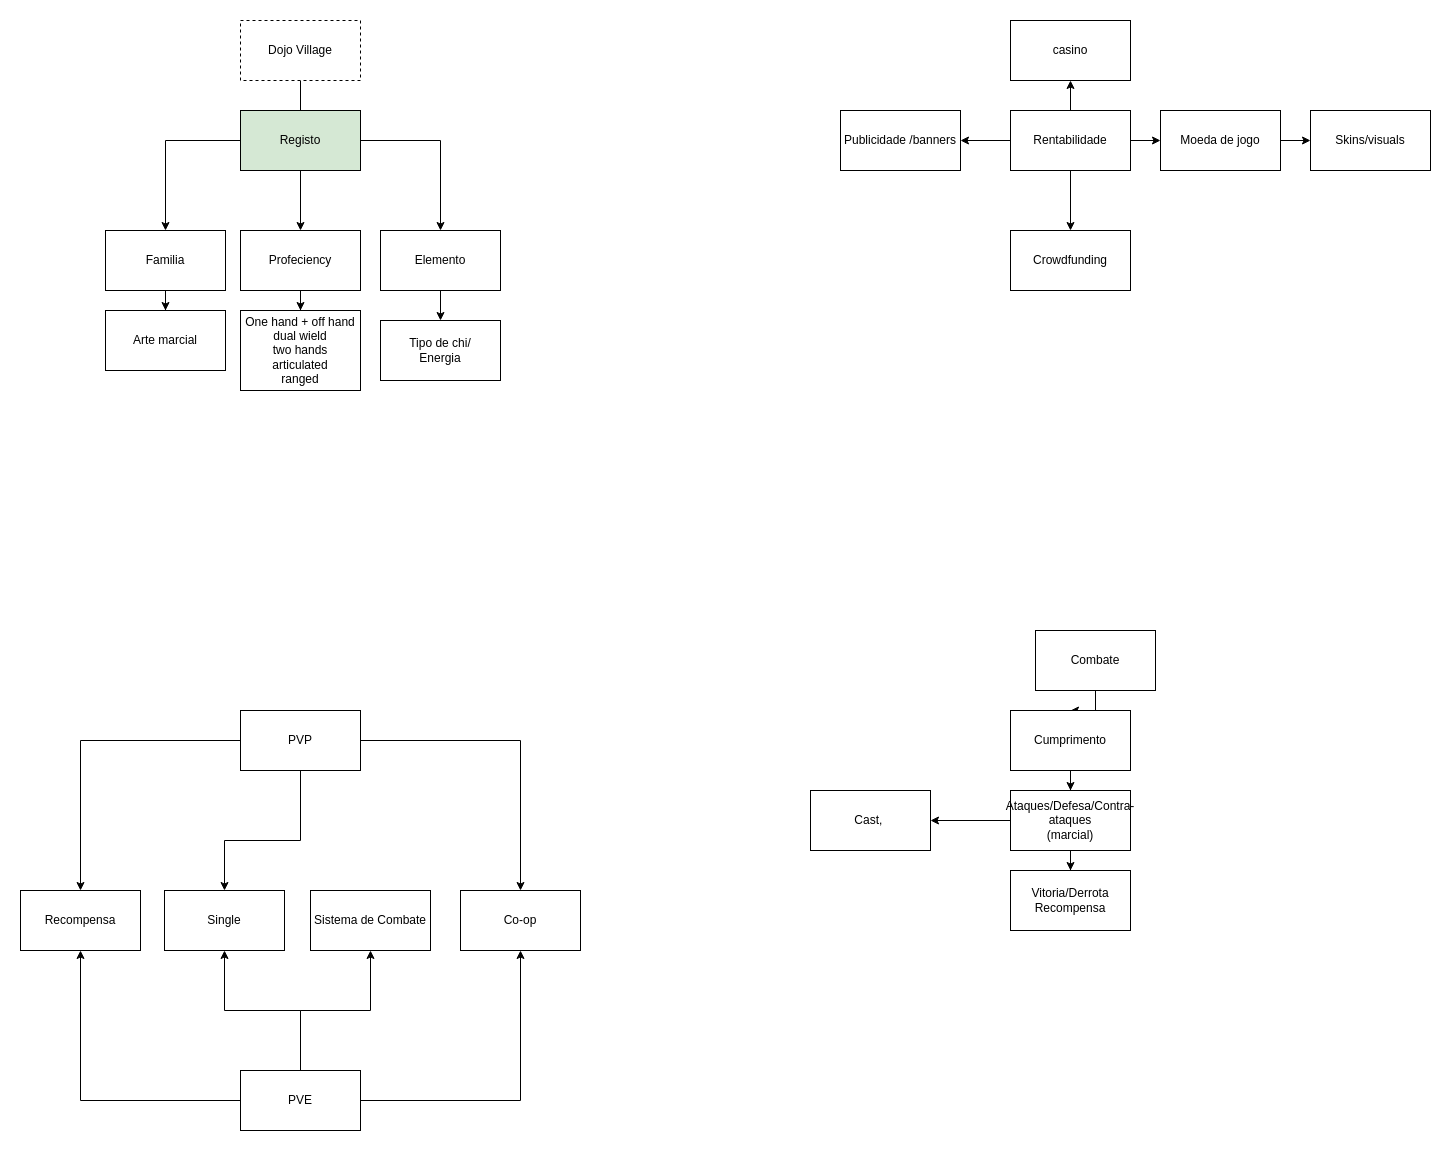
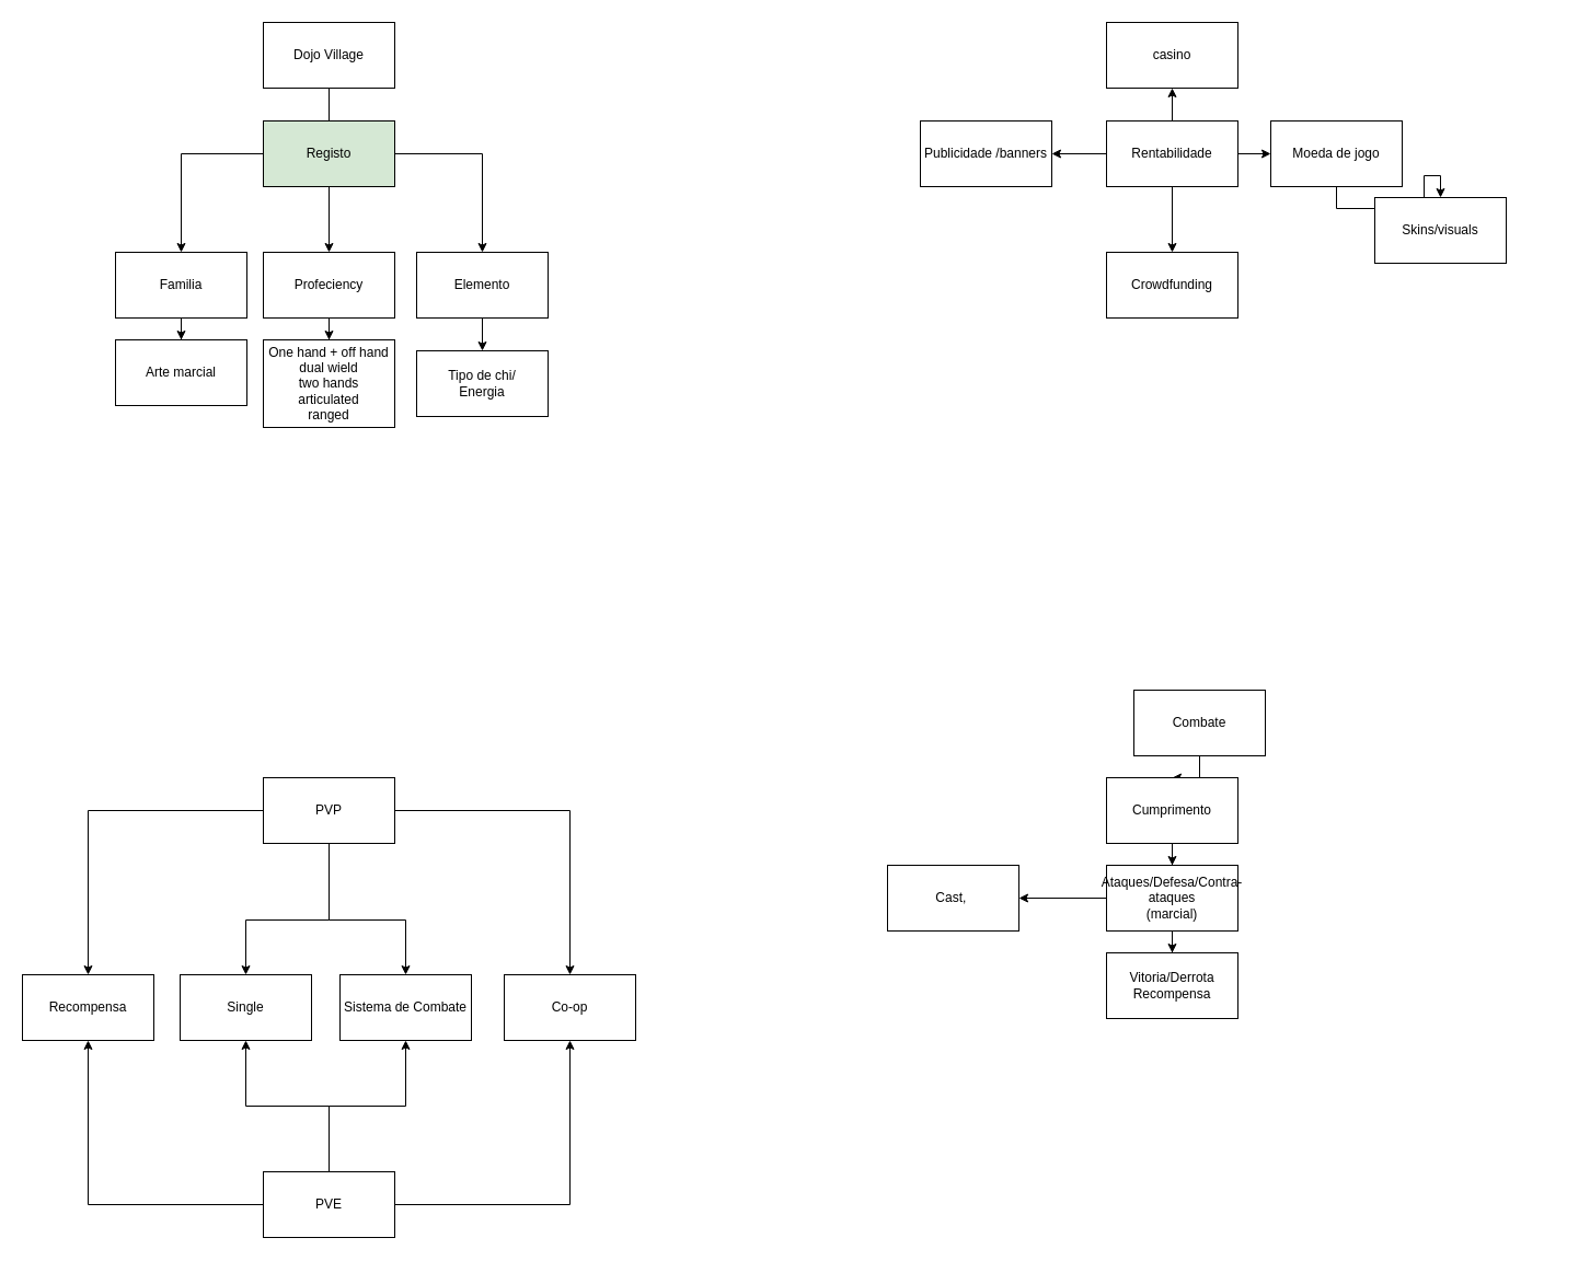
  <mxCell id="0" />
  <mxCell id="1" parent="0" />
  <mxCell id="2" value="" style="edgeStyle=orthogonalEdgeStyle;rounded=0;orthogonalLoop=1;jettySize=auto;html=1;" edge="1" parent="1" source="3" target="8"><mxGeometry relative="1" as="geometry" /></mxCell>
- <mxCell id="3" value="&lt;div&gt;Dojo Village&lt;/div&gt;" style="rounded=0;whiteSpace=wrap;html=1;dashed=1;" vertex="1" parent="1"><mxGeometry x="240" y="20" width="120" height="60" as="geometry" /></mxCell>
+ <mxCell id="3" value="&lt;div&gt;Dojo Village&lt;/div&gt;" style="rounded=0;whiteSpace=wrap;html=1;" vertex="1" parent="1"><mxGeometry x="240" y="20" width="120" height="60" as="geometry" /></mxCell>
  <mxCell id="4" value="" style="edgeStyle=orthogonalEdgeStyle;rounded=0;orthogonalLoop=1;jettySize=auto;html=1;" edge="1" parent="1" source="6" target="10"><mxGeometry relative="1" as="geometry" /></mxCell>
  <mxCell id="5" value="" style="edgeStyle=orthogonalEdgeStyle;rounded=0;orthogonalLoop=1;jettySize=auto;html=1;" edge="1" parent="1" source="6" target="12"><mxGeometry relative="1" as="geometry" /></mxCell>
  <mxCell id="6" value="Registo" style="rounded=0;whiteSpace=wrap;html=1;fillColor=#d5e8d4;" vertex="1" parent="1"><mxGeometry x="240" y="110" width="120" height="60" as="geometry" /></mxCell>
  <mxCell id="7" value="" style="edgeStyle=orthogonalEdgeStyle;rounded=0;orthogonalLoop=1;jettySize=auto;html=1;" edge="1" parent="1" source="8" target="38"><mxGeometry relative="1" as="geometry" /></mxCell>
  <mxCell id="8" value="&lt;div&gt;Profeciency&lt;/div&gt;" style="rounded=0;whiteSpace=wrap;html=1;" vertex="1" parent="1"><mxGeometry x="240" y="230" width="120" height="60" as="geometry" /></mxCell>
  <mxCell id="9" value="" style="edgeStyle=orthogonalEdgeStyle;rounded=0;orthogonalLoop=1;jettySize=auto;html=1;" edge="1" parent="1" source="10" target="39"><mxGeometry relative="1" as="geometry" /></mxCell>
  <mxCell id="10" value="&lt;div&gt;Elemento&lt;/div&gt;" style="rounded=0;whiteSpace=wrap;html=1;" vertex="1" parent="1"><mxGeometry x="380" y="230" width="120" height="60" as="geometry" /></mxCell>
  <mxCell id="11" value="" style="edgeStyle=orthogonalEdgeStyle;rounded=0;orthogonalLoop=1;jettySize=auto;html=1;" edge="1" parent="1" source="12" target="40"><mxGeometry relative="1" as="geometry" /></mxCell>
  <mxCell id="12" value="&lt;div&gt;Familia&lt;/div&gt;" style="rounded=0;whiteSpace=wrap;html=1;" vertex="1" parent="1"><mxGeometry x="105" y="230" width="120" height="60" as="geometry" /></mxCell>
  <mxCell id="13" style="edgeStyle=orthogonalEdgeStyle;rounded=0;orthogonalLoop=1;jettySize=auto;html=1;exitX=1;exitY=0.5;exitDx=0;exitDy=0;entryX=0.5;entryY=0;entryDx=0;entryDy=0;" edge="1" parent="1" source="17" target="24"><mxGeometry relative="1" as="geometry" /></mxCell>
  <mxCell id="14" style="edgeStyle=orthogonalEdgeStyle;rounded=0;orthogonalLoop=1;jettySize=auto;html=1;exitX=0.5;exitY=1;exitDx=0;exitDy=0;entryX=0.5;entryY=0;entryDx=0;entryDy=0;" edge="1" parent="1" source="17" target="23"><mxGeometry relative="1" as="geometry"><Array as="points"><mxPoint x="300" y="840" /><mxPoint x="224" y="840" /></Array></mxGeometry></mxCell>
+ <mxCell id="15" value="" style="edgeStyle=orthogonalEdgeStyle;rounded=0;orthogonalLoop=1;jettySize=auto;html=1;exitX=0.5;exitY=1;exitDx=0;exitDy=0;" edge="1" parent="1" source="17" target="25"><mxGeometry relative="1" as="geometry"><Array as="points"><mxPoint x="300" y="840" /><mxPoint x="370" y="840" /></Array></mxGeometry></mxCell>
  <mxCell id="16" style="edgeStyle=orthogonalEdgeStyle;rounded=0;orthogonalLoop=1;jettySize=auto;html=1;entryX=0.5;entryY=0;entryDx=0;entryDy=0;" edge="1" parent="1" source="17" target="26"><mxGeometry relative="1" as="geometry" /></mxCell>
  <mxCell id="17" value="&lt;div&gt;PVP&lt;/div&gt;" style="rounded=0;whiteSpace=wrap;html=1;" vertex="1" parent="1"><mxGeometry x="240" y="710" width="120" height="60" as="geometry" /></mxCell>
  <mxCell id="18" value="" style="edgeStyle=orthogonalEdgeStyle;rounded=0;orthogonalLoop=1;jettySize=auto;html=1;entryX=0.5;entryY=1;entryDx=0;entryDy=0;" edge="1" parent="1" source="22" target="25"><mxGeometry relative="1" as="geometry"><mxPoint x="350" y="1020" as="targetPoint" /></mxGeometry></mxCell>
  <mxCell id="19" style="edgeStyle=orthogonalEdgeStyle;rounded=0;orthogonalLoop=1;jettySize=auto;html=1;entryX=0.5;entryY=1;entryDx=0;entryDy=0;" edge="1" parent="1" source="22" target="23"><mxGeometry relative="1" as="geometry" /></mxCell>
  <mxCell id="20" style="edgeStyle=orthogonalEdgeStyle;rounded=0;orthogonalLoop=1;jettySize=auto;html=1;entryX=0.5;entryY=1;entryDx=0;entryDy=0;" edge="1" parent="1" source="22" target="24"><mxGeometry relative="1" as="geometry" /></mxCell>
  <mxCell id="21" style="edgeStyle=orthogonalEdgeStyle;rounded=0;orthogonalLoop=1;jettySize=auto;html=1;entryX=0.5;entryY=1;entryDx=0;entryDy=0;" edge="1" parent="1" source="22" target="26"><mxGeometry relative="1" as="geometry" /></mxCell>
  <mxCell id="22" value="&lt;div&gt;PVE&lt;/div&gt;" style="rounded=0;whiteSpace=wrap;html=1;" vertex="1" parent="1"><mxGeometry x="240" y="1070" width="120" height="60" as="geometry" /></mxCell>
  <mxCell id="23" value="&lt;div&gt;Single&lt;/div&gt;" style="rounded=0;whiteSpace=wrap;html=1;" vertex="1" parent="1"><mxGeometry x="164" y="890" width="120" height="60" as="geometry" /></mxCell>
  <mxCell id="24" value="&lt;div&gt;Co-op&lt;/div&gt;" style="rounded=0;whiteSpace=wrap;html=1;" vertex="1" parent="1"><mxGeometry x="460" y="890" width="120" height="60" as="geometry" /></mxCell>
  <mxCell id="25" value="&lt;div&gt;Sistema de Combate&lt;/div&gt;" style="rounded=0;whiteSpace=wrap;html=1;" vertex="1" parent="1"><mxGeometry x="310" y="890" width="120" height="60" as="geometry" /></mxCell>
  <mxCell id="26" value="Recompensa" style="rounded=0;whiteSpace=wrap;html=1;" vertex="1" parent="1"><mxGeometry x="20" y="890" width="120" height="60" as="geometry" /></mxCell>
  <mxCell id="27" value="" style="edgeStyle=orthogonalEdgeStyle;rounded=0;orthogonalLoop=1;jettySize=auto;html=1;" edge="1" parent="1" source="31" target="32"><mxGeometry relative="1" as="geometry" /></mxCell>
  <mxCell id="28" value="" style="edgeStyle=orthogonalEdgeStyle;rounded=0;orthogonalLoop=1;jettySize=auto;html=1;" edge="1" parent="1" source="31" target="33"><mxGeometry relative="1" as="geometry" /></mxCell>
  <mxCell id="29" value="" style="edgeStyle=orthogonalEdgeStyle;rounded=0;orthogonalLoop=1;jettySize=auto;html=1;" edge="1" parent="1" source="31" target="34"><mxGeometry relative="1" as="geometry" /></mxCell>
  <mxCell id="30" value="" style="edgeStyle=orthogonalEdgeStyle;rounded=0;orthogonalLoop=1;jettySize=auto;html=1;" edge="1" parent="1" source="31" target="36"><mxGeometry relative="1" as="geometry" /></mxCell>
  <mxCell id="31" value="&lt;div&gt;Rentabilidade&lt;/div&gt;" style="rounded=0;whiteSpace=wrap;html=1;" vertex="1" parent="1"><mxGeometry x="1010" y="110" width="120" height="60" as="geometry" /></mxCell>
  <mxCell id="32" value="Crowdfunding" style="rounded=0;whiteSpace=wrap;html=1;" vertex="1" parent="1"><mxGeometry x="1010" y="230" width="120" height="60" as="geometry" /></mxCell>
  <mxCell id="33" value="Publicidade /banners" style="rounded=0;whiteSpace=wrap;html=1;" vertex="1" parent="1"><mxGeometry x="840" y="110" width="120" height="60" as="geometry" /></mxCell>
  <mxCell id="34" value="&lt;div&gt;casino&lt;/div&gt;" style="rounded=0;whiteSpace=wrap;html=1;" vertex="1" parent="1"><mxGeometry x="1010" y="20" width="120" height="60" as="geometry" /></mxCell>
  <mxCell id="35" value="" style="edgeStyle=orthogonalEdgeStyle;rounded=0;orthogonalLoop=1;jettySize=auto;html=1;" edge="1" parent="1" source="36" target="37"><mxGeometry relative="1" as="geometry" /></mxCell>
  <mxCell id="36" value="&lt;div&gt;Moeda de jogo&lt;/div&gt;" style="rounded=0;whiteSpace=wrap;html=1;" vertex="1" parent="1"><mxGeometry x="1160" y="110" width="120" height="60" as="geometry" /></mxCell>
- <mxCell id="37" value="&lt;div&gt;Skins/visuals&lt;/div&gt;" style="rounded=0;whiteSpace=wrap;html=1;" vertex="1" parent="1"><mxGeometry x="1310" y="110" width="120" height="60" as="geometry" /></mxCell>
+ <mxCell id="37" value="&lt;div&gt;Skins/visuals&lt;/div&gt;" style="rounded=0;whiteSpace=wrap;html=1;" vertex="1" parent="1"><mxGeometry x="1255" y="180" width="120" height="60" as="geometry" /></mxCell>
  <mxCell id="38" value="&lt;div&gt;One hand + off hand&lt;/div&gt;&lt;div&gt;dual wield&lt;/div&gt;&lt;div&gt;two hands&lt;/div&gt;&lt;div&gt;articulated &lt;br&gt;&lt;/div&gt;&lt;div&gt;ranged&lt;br&gt;&lt;/div&gt;" style="rounded=0;whiteSpace=wrap;html=1;" vertex="1" parent="1"><mxGeometry x="240" y="310" width="120" height="80" as="geometry" /></mxCell>
  <mxCell id="39" value="&lt;div&gt;Tipo de chi/&lt;/div&gt;&lt;div&gt;Energia&lt;/div&gt;" style="rounded=0;whiteSpace=wrap;html=1;" vertex="1" parent="1"><mxGeometry x="380" y="320" width="120" height="60" as="geometry" /></mxCell>
  <mxCell id="40" value="Arte marcial " style="rounded=0;whiteSpace=wrap;html=1;" vertex="1" parent="1"><mxGeometry x="105" y="310" width="120" height="60" as="geometry" /></mxCell>
  <mxCell id="41" value="" style="edgeStyle=orthogonalEdgeStyle;rounded=0;orthogonalLoop=1;jettySize=auto;html=1;" edge="1" parent="1" source="42" target="44"><mxGeometry relative="1" as="geometry" /></mxCell>
  <mxCell id="42" value="&lt;div&gt;Combate&lt;/div&gt;" style="rounded=0;whiteSpace=wrap;html=1;" vertex="1" parent="1"><mxGeometry x="1035" y="630" width="120" height="60" as="geometry" /></mxCell>
  <mxCell id="43" value="" style="edgeStyle=orthogonalEdgeStyle;rounded=0;orthogonalLoop=1;jettySize=auto;html=1;" edge="1" parent="1" source="44" target="47"><mxGeometry relative="1" as="geometry" /></mxCell>
  <mxCell id="44" value="&lt;div&gt;Cumprimento&lt;/div&gt;" style="rounded=0;whiteSpace=wrap;html=1;" vertex="1" parent="1"><mxGeometry x="1010" y="710" width="120" height="60" as="geometry" /></mxCell>
  <mxCell id="45" value="" style="edgeStyle=orthogonalEdgeStyle;rounded=0;orthogonalLoop=1;jettySize=auto;html=1;" edge="1" parent="1" source="47" target="48"><mxGeometry relative="1" as="geometry" /></mxCell>
  <mxCell id="46" value="" style="edgeStyle=orthogonalEdgeStyle;rounded=0;orthogonalLoop=1;jettySize=auto;html=1;" edge="1" parent="1" source="47" target="49"><mxGeometry relative="1" as="geometry" /></mxCell>
  <mxCell id="47" value="&lt;div&gt;Ataques/Defesa/Contra-ataques&lt;/div&gt;(marcial)" style="rounded=0;whiteSpace=wrap;html=1;" vertex="1" parent="1"><mxGeometry x="1010" y="790" width="120" height="60" as="geometry" /></mxCell>
  <mxCell id="48" value="&lt;div&gt;Vitoria/Derrota&lt;/div&gt;&lt;div&gt;Recompensa&lt;br&gt;&lt;/div&gt;" style="rounded=0;whiteSpace=wrap;html=1;" vertex="1" parent="1"><mxGeometry x="1010" y="870" width="120" height="60" as="geometry" /></mxCell>
  <mxCell id="49" value="Cast,&amp;nbsp; " style="rounded=0;whiteSpace=wrap;html=1;" vertex="1" parent="1"><mxGeometry x="810" y="790" width="120" height="60" as="geometry" /></mxCell>
